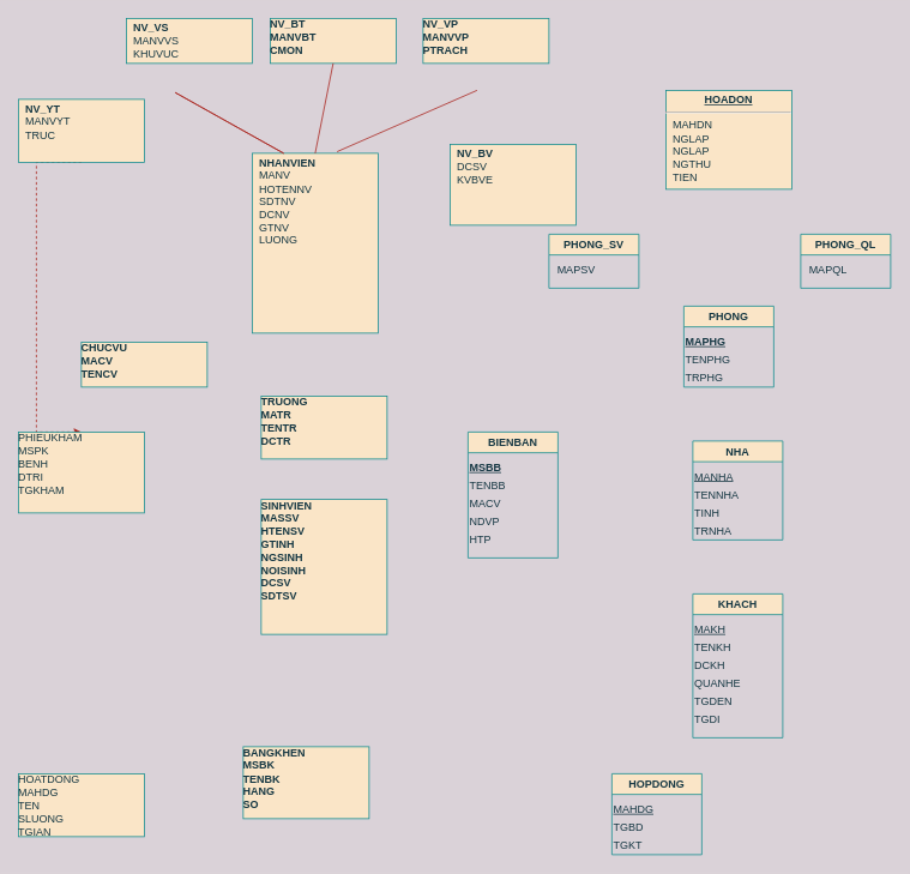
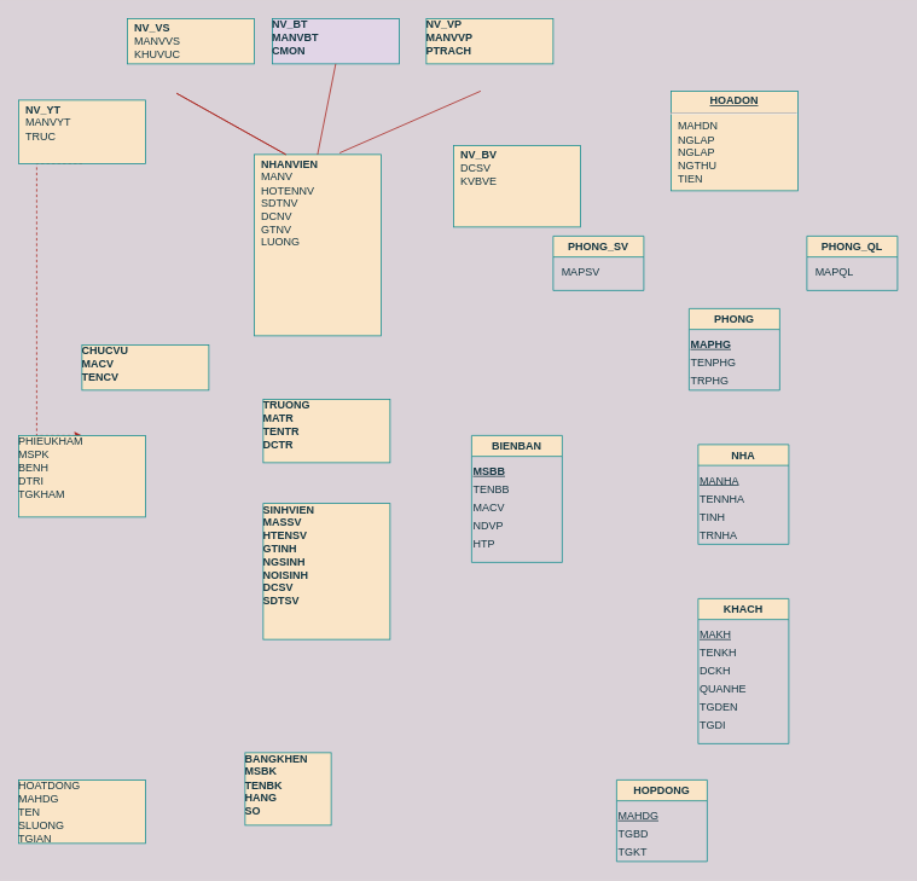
  <mxCell id="0" />
  <mxCell id="1" parent="0" />
  <mxCell id="2" value="&lt;p style=&quot;margin: 0px ; margin-top: 4px ; text-align: center ; text-decoration: underline&quot;&gt;&lt;/p&gt;&lt;p style=&quot;margin: 0px ; margin-left: 8px&quot;&gt;&lt;b&gt;NHANVIEN&lt;/b&gt;&lt;/p&gt;&lt;p style=&quot;margin: 0px ; margin-left: 8px&quot;&gt;MANV&lt;/p&gt;&lt;p style=&quot;margin: 0px ; margin-left: 8px&quot;&gt;HOTENNV&lt;/p&gt;&lt;p style=&quot;margin: 0px ; margin-left: 8px&quot;&gt;SDTNV&lt;/p&gt;&lt;p style=&quot;margin: 0px ; margin-left: 8px&quot;&gt;DCNV&lt;/p&gt;&lt;p style=&quot;margin: 0px ; margin-left: 8px&quot;&gt;GTNV&lt;/p&gt;&lt;p style=&quot;margin: 0px ; margin-left: 8px&quot;&gt;LUONG&lt;/p&gt;" style="verticalAlign=top;align=left;overflow=fill;fontSize=12;fontFamily=Helvetica;html=1;rounded=0;shadow=0;comic=0;labelBackgroundColor=none;strokeWidth=1;horizontal=1;labelBorderColor=none;fillColor=#FAE5C7;strokeColor=#0F8B8D;fontColor=#143642;" parent="1" vertex="1"><mxGeometry x="280" y="170" width="140" height="200" as="geometry" /></mxCell>
  <mxCell id="3" value="&lt;p style=&quot;margin: 0px ; margin-top: 4px ; text-align: center ; text-decoration: underline&quot;&gt;&lt;/p&gt;&lt;p style=&quot;margin: 0px ; margin-left: 8px&quot;&gt;&lt;b&gt;NV_VS&lt;/b&gt;&lt;/p&gt;&lt;p style=&quot;margin: 0px ; margin-left: 8px&quot;&gt;MANVVS&lt;/p&gt;&lt;p style=&quot;margin: 0px ; margin-left: 8px&quot;&gt;KHUVUC&lt;/p&gt;" style="verticalAlign=top;align=left;overflow=fill;fontSize=12;fontFamily=Helvetica;html=1;rounded=0;shadow=0;comic=0;labelBackgroundColor=none;strokeWidth=1;fillColor=#FAE5C7;strokeColor=#0F8B8D;fontColor=#143642;" parent="1" vertex="1"><mxGeometry x="140" y="20" width="140" height="50" as="geometry" /></mxCell>
  <mxCell id="4" value="&lt;b&gt;CHUCVU&lt;br&gt;MACV&lt;br&gt;TENCV&lt;br&gt;&lt;br&gt;&lt;/b&gt;" style="verticalAlign=top;align=left;overflow=fill;fontSize=12;fontFamily=Helvetica;html=1;rounded=0;shadow=0;comic=0;labelBackgroundColor=none;strokeWidth=1;fillColor=#FAE5C7;strokeColor=#0F8B8D;fontColor=#143642;" parent="1" vertex="1"><mxGeometry x="90" y="380" width="140" height="50" as="geometry" /></mxCell>
  <mxCell id="5" style="edgeStyle=orthogonalEdgeStyle;rounded=0;orthogonalLoop=1;jettySize=auto;html=1;exitX=0.5;exitY=1;exitDx=0;exitDy=0;entryX=0.5;entryY=0;entryDx=0;entryDy=0;labelBackgroundColor=#DAD2D8;strokeColor=#A8201A;fontColor=#143642;dashed=1;" edge="1" parent="1" source="49" target="7"><mxGeometry relative="1" as="geometry"><Array as="points"><mxPoint x="40" y="180" /><mxPoint x="40" y="480" /></Array></mxGeometry></mxCell>
  <mxCell id="6" value="&lt;p style=&quot;margin: 0px ; margin-top: 4px ; text-align: center ; text-decoration: underline&quot;&gt;&lt;/p&gt;&lt;p style=&quot;margin: 0px ; margin-left: 8px&quot;&gt;&lt;b&gt;NV_BV&lt;/b&gt;&lt;/p&gt;&lt;p style=&quot;margin: 0px ; margin-left: 8px&quot;&gt;DCSV&lt;/p&gt;&lt;p style=&quot;margin: 0px ; margin-left: 8px&quot;&gt;KVBVE&lt;/p&gt;" style="verticalAlign=top;align=left;overflow=fill;fontSize=12;fontFamily=Helvetica;html=1;rounded=0;shadow=0;comic=0;labelBackgroundColor=none;strokeWidth=1;fillColor=#FAE5C7;strokeColor=#0F8B8D;fontColor=#143642;" parent="1" vertex="1"><mxGeometry x="500" y="160" width="140" height="90" as="geometry" /></mxCell>
  <mxCell id="7" value="PHIEUKHAM&lt;br&gt;MSPK&lt;br&gt;BENH&lt;br&gt;DTRI&lt;br&gt;TGKHAM" style="verticalAlign=top;align=left;overflow=fill;fontSize=12;fontFamily=Helvetica;html=1;rounded=0;shadow=0;comic=0;labelBackgroundColor=none;strokeWidth=1;fillColor=#FAE5C7;strokeColor=#0F8B8D;fontColor=#143642;" parent="1" vertex="1"><mxGeometry x="20" y="480" width="140" height="90" as="geometry" /></mxCell>
  <mxCell id="8" value="&lt;b&gt;TRUONG&lt;br&gt;MATR&lt;br&gt;TENTR&lt;br&gt;DCTR&lt;br&gt;&lt;br&gt;&lt;/b&gt;" style="verticalAlign=top;align=left;overflow=fill;fontSize=12;fontFamily=Helvetica;html=1;rounded=0;shadow=0;comic=0;labelBackgroundColor=none;strokeWidth=1;fillColor=#FAE5C7;strokeColor=#0F8B8D;fontColor=#143642;" parent="1" vertex="1"><mxGeometry x="290" y="440" width="140" height="70" as="geometry" /></mxCell>
  <mxCell id="9" value="&lt;b&gt;NV_VP&lt;br&gt;MANVVP&lt;br&gt;PTRACH&lt;br&gt;&lt;/b&gt;" style="verticalAlign=top;align=left;overflow=fill;fontSize=12;fontFamily=Helvetica;html=1;rounded=0;shadow=0;comic=0;labelBackgroundColor=none;strokeWidth=1;fillColor=#FAE5C7;strokeColor=#0F8B8D;fontColor=#143642;" parent="1" vertex="1"><mxGeometry x="470" y="20" width="140" height="50" as="geometry" /></mxCell>
  <mxCell id="10" value="HOATDONG&lt;br&gt;MAHDG&lt;br&gt;TEN&lt;br&gt;SLUONG&lt;br&gt;TGIAN" style="verticalAlign=top;align=left;overflow=fill;fontSize=12;fontFamily=Helvetica;html=1;rounded=0;shadow=0;comic=0;labelBackgroundColor=none;strokeWidth=1;fillColor=#FAE5C7;strokeColor=#0F8B8D;fontColor=#143642;" parent="1" vertex="1"><mxGeometry x="20" y="860" width="140" height="70" as="geometry" /></mxCell>
  <mxCell id="11" value="&lt;b&gt;SINHVIEN&lt;br&gt;MASSV&lt;br&gt;HTENSV&lt;br&gt;GTINH&lt;br&gt;NGSINH&lt;br&gt;NOISINH&lt;br&gt;DCSV&lt;br&gt;SDTSV&lt;br&gt;&lt;/b&gt;" style="verticalAlign=top;align=left;overflow=fill;fontSize=12;fontFamily=Helvetica;html=1;rounded=0;shadow=0;comic=0;labelBackgroundColor=none;strokeWidth=1;fillColor=#FAE5C7;strokeColor=#0F8B8D;fontColor=#143642;" parent="1" vertex="1"><mxGeometry x="290" y="555" width="140" height="150" as="geometry" /></mxCell>
  <mxCell id="12" value="&lt;p style=&quot;margin: 0px ; margin-top: 4px ; text-align: center ; text-decoration: underline&quot;&gt;&lt;b&gt;HOADON&lt;/b&gt;&lt;/p&gt;&lt;hr&gt;&lt;p style=&quot;margin: 0px ; margin-left: 8px&quot;&gt;MAHDN&lt;/p&gt;&lt;p style=&quot;margin: 0px ; margin-left: 8px&quot;&gt;NGLAP&lt;br&gt;NGLAP&lt;/p&gt;&lt;p style=&quot;margin: 0px ; margin-left: 8px&quot;&gt;NGTHU&lt;/p&gt;&lt;p style=&quot;margin: 0px ; margin-left: 8px&quot;&gt;TIEN&lt;/p&gt;&lt;p style=&quot;margin: 0px ; margin-left: 8px&quot;&gt;&lt;br&gt;&lt;/p&gt;" style="verticalAlign=top;align=left;overflow=fill;fontSize=12;fontFamily=Helvetica;html=1;rounded=0;shadow=0;comic=0;labelBackgroundColor=none;strokeWidth=1;fillColor=#FAE5C7;strokeColor=#0F8B8D;fontColor=#143642;" parent="1" vertex="1"><mxGeometry x="740" y="100" width="140" height="110" as="geometry" /></mxCell>
- <mxCell id="13" value="&lt;b&gt;NV_BT&lt;br&gt;MANVBT&lt;br&gt;CMON&lt;br&gt;&lt;/b&gt;" style="verticalAlign=top;align=left;overflow=fill;fontSize=12;fontFamily=Helvetica;html=1;rounded=0;shadow=0;comic=0;labelBackgroundColor=none;strokeWidth=1;fillColor=#FAE5C7;strokeColor=#0F8B8D;fontColor=#143642;" parent="1" vertex="1"><mxGeometry x="300" y="20" width="140" height="50" as="geometry" /></mxCell>
+ <mxCell id="13" value="&lt;b&gt;NV_BT&lt;br&gt;MANVBT&lt;br&gt;CMON&lt;br&gt;&lt;/b&gt;" style="verticalAlign=top;align=left;overflow=fill;fontSize=12;fontFamily=Helvetica;html=1;rounded=0;shadow=0;comic=0;labelBackgroundColor=none;strokeWidth=1;fillColor=#e1d5e7;strokeColor=#0F8B8D;fontColor=#143642;" parent="1" vertex="1"><mxGeometry x="300" y="20" width="140" height="50" as="geometry" /></mxCell>
  <mxCell id="14" style="edgeStyle=orthogonalEdgeStyle;rounded=0;orthogonalLoop=1;jettySize=auto;html=1;exitX=0.5;exitY=1;exitDx=0;exitDy=0;labelBackgroundColor=#DAD2D8;strokeColor=#A8201A;fontColor=#143642;" edge="1" parent="1" source="13" target="13"><mxGeometry relative="1" as="geometry" /></mxCell>
- <mxCell id="15" value="&lt;b&gt;BANGKHEN&lt;br&gt;MSBK&lt;br&gt;TENBK&lt;br&gt;HANG&lt;br&gt;SO&lt;br&gt;&lt;/b&gt;" style="verticalAlign=top;align=left;overflow=fill;fontSize=12;fontFamily=Helvetica;html=1;rounded=0;shadow=0;comic=0;labelBackgroundColor=none;strokeWidth=1;fillColor=#FAE5C7;strokeColor=#0F8B8D;fontColor=#143642;" vertex="1" parent="1"><mxGeometry x="270" y="830" width="140" height="80" as="geometry" /></mxCell>
+ <mxCell id="15" value="&lt;b&gt;BANGKHEN&lt;br&gt;MSBK&lt;br&gt;TENBK&lt;br&gt;HANG&lt;br&gt;SO&lt;br&gt;&lt;/b&gt;" style="verticalAlign=top;align=left;overflow=fill;fontSize=12;fontFamily=Helvetica;html=1;rounded=0;shadow=0;comic=0;labelBackgroundColor=none;strokeWidth=1;fillColor=#FAE5C7;strokeColor=#0F8B8D;fontColor=#143642;" vertex="1" parent="1"><mxGeometry x="270" y="830" width="95" height="80" as="geometry" /></mxCell>
  <mxCell id="16" value="PHONG_SV" style="swimlane;fillColor=#FAE5C7;strokeColor=#0F8B8D;fontColor=#143642;" vertex="1" parent="1"><mxGeometry x="610" y="260" width="100" height="60" as="geometry"><mxRectangle x="730" y="580" width="90" height="23" as="alternateBounds" /></mxGeometry></mxCell>
  <mxCell id="17" value="MAPSV" style="text;html=1;align=center;verticalAlign=middle;resizable=0;points=[];autosize=1;strokeColor=none;fontColor=#143642;" vertex="1" parent="16"><mxGeometry y="30" width="60" height="20" as="geometry" /></mxCell>
  <mxCell id="18" value="PHONG_QL" style="swimlane;fillColor=#FAE5C7;strokeColor=#0F8B8D;fontColor=#143642;" vertex="1" parent="1"><mxGeometry x="890" y="260" width="100" height="60" as="geometry"><mxRectangle x="730" y="580" width="90" height="23" as="alternateBounds" /></mxGeometry></mxCell>
  <mxCell id="19" value="MAPQL" style="text;html=1;align=center;verticalAlign=middle;resizable=0;points=[];autosize=1;strokeColor=none;fontColor=#143642;" vertex="1" parent="18"><mxGeometry y="30" width="60" height="20" as="geometry" /></mxCell>
  <mxCell id="20" value="BIENBAN" style="swimlane;fillColor=#FAE5C7;strokeColor=#0F8B8D;fontColor=#143642;" vertex="1" parent="1"><mxGeometry x="520" y="480" width="100" height="140" as="geometry"><mxRectangle x="730" y="580" width="90" height="23" as="alternateBounds" /></mxGeometry></mxCell>
  <mxCell id="21" value="&lt;b&gt;&lt;u&gt;MSBB&lt;/u&gt;&lt;/b&gt;" style="text;html=1;align=left;verticalAlign=middle;resizable=0;points=[];autosize=1;strokeColor=none;fontColor=#143642;" vertex="1" parent="20"><mxGeometry y="30" width="50" height="20" as="geometry" /></mxCell>
  <mxCell id="22" value="TENBB" style="text;html=1;align=left;verticalAlign=middle;resizable=0;points=[];autosize=1;strokeColor=none;fontColor=#143642;" vertex="1" parent="20"><mxGeometry y="50" width="60" height="20" as="geometry" /></mxCell>
  <mxCell id="23" value="MACV" style="text;html=1;align=left;verticalAlign=middle;resizable=0;points=[];autosize=1;strokeColor=none;fontColor=#143642;" vertex="1" parent="20"><mxGeometry y="70" width="50" height="20" as="geometry" /></mxCell>
  <mxCell id="24" value="NDVP&lt;br&gt;" style="text;html=1;align=left;verticalAlign=middle;resizable=0;points=[];autosize=1;strokeColor=none;fontColor=#143642;" vertex="1" parent="20"><mxGeometry y="90" width="50" height="20" as="geometry" /></mxCell>
  <mxCell id="25" value="HTP" style="text;html=1;align=left;verticalAlign=middle;resizable=0;points=[];autosize=1;strokeColor=none;fontColor=#143642;" vertex="1" parent="20"><mxGeometry y="110" width="40" height="20" as="geometry" /></mxCell>
  <mxCell id="26" value="PHONG" style="swimlane;fillColor=#FAE5C7;strokeColor=#0F8B8D;fontColor=#143642;" vertex="1" parent="1"><mxGeometry x="760" y="340" width="100" height="90" as="geometry"><mxRectangle x="730" y="580" width="90" height="23" as="alternateBounds" /></mxGeometry></mxCell>
  <mxCell id="27" value="&lt;b&gt;&lt;u&gt;MAPHG&lt;/u&gt;&lt;/b&gt;" style="text;html=1;align=left;verticalAlign=middle;resizable=0;points=[];autosize=1;strokeColor=none;fontColor=#143642;" vertex="1" parent="26"><mxGeometry y="30" width="60" height="20" as="geometry" /></mxCell>
  <mxCell id="28" value="TENPHG" style="text;html=1;align=left;verticalAlign=middle;resizable=0;points=[];autosize=1;strokeColor=none;fontColor=#143642;" vertex="1" parent="26"><mxGeometry y="50" width="70" height="20" as="geometry" /></mxCell>
  <mxCell id="29" value="TRPHG" style="text;html=1;align=left;verticalAlign=middle;resizable=0;points=[];autosize=1;strokeColor=none;fontColor=#143642;" vertex="1" parent="26"><mxGeometry y="70" width="60" height="20" as="geometry" /></mxCell>
  <mxCell id="30" value="NHA" style="swimlane;fillColor=#FAE5C7;strokeColor=#0F8B8D;fontColor=#143642;" vertex="1" parent="1"><mxGeometry x="770" y="490" width="100" height="110" as="geometry"><mxRectangle x="730" y="580" width="90" height="23" as="alternateBounds" /></mxGeometry></mxCell>
  <mxCell id="31" value="&lt;u&gt;MANHA&lt;/u&gt;" style="text;html=1;align=left;verticalAlign=middle;resizable=0;points=[];autosize=1;strokeColor=none;fontColor=#143642;" vertex="1" parent="30"><mxGeometry y="30" width="60" height="20" as="geometry" /></mxCell>
  <mxCell id="32" value="TENNHA" style="text;html=1;align=left;verticalAlign=middle;resizable=0;points=[];autosize=1;strokeColor=none;fontColor=#143642;" vertex="1" parent="30"><mxGeometry y="50" width="60" height="20" as="geometry" /></mxCell>
  <mxCell id="33" value="TINH" style="text;html=1;align=left;verticalAlign=middle;resizable=0;points=[];autosize=1;strokeColor=none;fontColor=#143642;" vertex="1" parent="30"><mxGeometry y="70" width="40" height="20" as="geometry" /></mxCell>
  <mxCell id="34" value="TRNHA" style="text;html=1;align=left;verticalAlign=middle;resizable=0;points=[];autosize=1;strokeColor=none;fontColor=#143642;" vertex="1" parent="30"><mxGeometry y="90" width="60" height="20" as="geometry" /></mxCell>
  <mxCell id="35" value="KHACH" style="swimlane;fillColor=#FAE5C7;strokeColor=#0F8B8D;fontColor=#143642;" vertex="1" parent="1"><mxGeometry x="770" y="660" width="100" height="160" as="geometry"><mxRectangle x="730" y="580" width="90" height="23" as="alternateBounds" /></mxGeometry></mxCell>
  <mxCell id="36" value="&lt;u&gt;MAKH&lt;/u&gt;" style="text;html=1;align=left;verticalAlign=middle;resizable=0;points=[];autosize=1;strokeColor=none;fontColor=#143642;" vertex="1" parent="35"><mxGeometry y="30" width="50" height="20" as="geometry" /></mxCell>
  <mxCell id="37" value="TENKH" style="text;html=1;align=left;verticalAlign=middle;resizable=0;points=[];autosize=1;strokeColor=none;fontColor=#143642;" vertex="1" parent="35"><mxGeometry y="50" width="60" height="20" as="geometry" /></mxCell>
  <mxCell id="38" value="DCKH" style="text;html=1;align=left;verticalAlign=middle;resizable=0;points=[];autosize=1;strokeColor=none;fontColor=#143642;" vertex="1" parent="35"><mxGeometry y="70" width="50" height="20" as="geometry" /></mxCell>
  <mxCell id="39" value="QUANHE" style="text;html=1;align=left;verticalAlign=middle;resizable=0;points=[];autosize=1;strokeColor=none;fontColor=#143642;" vertex="1" parent="35"><mxGeometry y="90" width="70" height="20" as="geometry" /></mxCell>
  <mxCell id="40" value="TGDEN" style="text;html=1;align=left;verticalAlign=middle;resizable=0;points=[];autosize=1;strokeColor=none;fontColor=#143642;" vertex="1" parent="35"><mxGeometry y="110" width="60" height="20" as="geometry" /></mxCell>
  <mxCell id="41" value="TGDI" style="text;html=1;align=left;verticalAlign=middle;resizable=0;points=[];autosize=1;strokeColor=none;fontColor=#143642;" vertex="1" parent="35"><mxGeometry y="130" width="40" height="20" as="geometry" /></mxCell>
  <mxCell id="42" value="HOPDONG" style="swimlane;fillColor=#FAE5C7;strokeColor=#0F8B8D;fontColor=#143642;" vertex="1" parent="1"><mxGeometry x="680" y="860" width="100" height="90" as="geometry"><mxRectangle x="730" y="580" width="90" height="23" as="alternateBounds" /></mxGeometry></mxCell>
  <mxCell id="43" value="&lt;u&gt;MAHDG&lt;/u&gt;" style="text;html=1;align=left;verticalAlign=middle;resizable=0;points=[];autosize=1;strokeColor=none;fontColor=#143642;" vertex="1" parent="42"><mxGeometry y="30" width="60" height="20" as="geometry" /></mxCell>
  <mxCell id="44" value="TGBD" style="text;html=1;align=left;verticalAlign=middle;resizable=0;points=[];autosize=1;strokeColor=none;fontColor=#143642;" vertex="1" parent="42"><mxGeometry y="50" width="50" height="20" as="geometry" /></mxCell>
  <mxCell id="45" value="TGKT" style="text;html=1;align=left;verticalAlign=middle;resizable=0;points=[];autosize=1;strokeColor=none;fontColor=#143642;" vertex="1" parent="42"><mxGeometry y="70" width="50" height="20" as="geometry" /></mxCell>
  <mxCell id="46" value="" style="endArrow=none;html=1;entryX=0.25;entryY=0;entryDx=0;entryDy=0;exitX=0.25;exitY=0;exitDx=0;exitDy=0;labelBackgroundColor=#DAD2D8;strokeColor=#A8201A;fontColor=#143642;" edge="1" parent="1" source="2" target="2"><mxGeometry width="50" height="50" relative="1" as="geometry"><mxPoint x="450" y="350" as="sourcePoint" /><mxPoint x="500" y="300" as="targetPoint" /><Array as="points"><mxPoint x="190" y="100" /></Array></mxGeometry></mxCell>
  <mxCell id="47" value="" style="endArrow=none;html=1;entryX=0.5;entryY=1;entryDx=0;entryDy=0;exitX=0.5;exitY=0;exitDx=0;exitDy=0;labelBackgroundColor=#DAD2D8;strokeColor=#A8201A;fontColor=#143642;" edge="1" parent="1" source="2" target="13"><mxGeometry width="50" height="50" relative="1" as="geometry"><mxPoint x="350" y="160" as="sourcePoint" /><mxPoint x="395" y="90" as="targetPoint" /></mxGeometry></mxCell>
  <mxCell id="48" value="" style="endArrow=none;html=1;exitX=0.674;exitY=-0.009;exitDx=0;exitDy=0;exitPerimeter=0;labelBackgroundColor=#DAD2D8;strokeColor=#A8201A;fontColor=#143642;" edge="1" parent="1" source="2"><mxGeometry width="50" height="50" relative="1" as="geometry"><mxPoint x="480" y="150" as="sourcePoint" /><mxPoint x="530" y="100" as="targetPoint" /></mxGeometry></mxCell>
  <mxCell id="49" value="&lt;p style=&quot;margin: 0px ; margin-top: 4px ; text-align: center ; text-decoration: underline&quot;&gt;&lt;/p&gt;&lt;p style=&quot;margin: 0px ; margin-left: 8px&quot;&gt;&lt;b&gt;NV_YT&lt;/b&gt;&lt;/p&gt;&lt;p style=&quot;margin: 0px ; margin-left: 8px&quot;&gt;MANVYT&lt;/p&gt;&lt;p style=&quot;margin: 0px ; margin-left: 8px&quot;&gt;TRUC&lt;/p&gt;" style="verticalAlign=top;align=left;overflow=fill;fontSize=12;fontFamily=Helvetica;html=1;rounded=0;shadow=0;comic=0;labelBackgroundColor=none;strokeWidth=1;glass=0;sketch=0;labelBorderColor=none;fillColor=#FAE5C7;strokeColor=#0F8B8D;fontColor=#143642;" parent="1" vertex="1"><mxGeometry x="20" y="110" width="140" height="70" as="geometry" /></mxCell>
